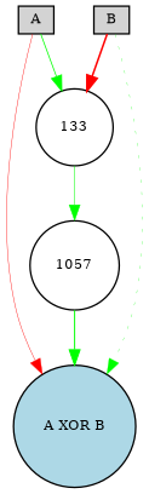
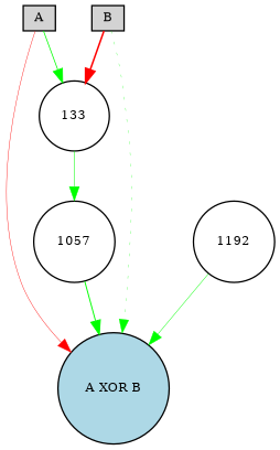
  digraph {
    node [fillcolor=white fontsize=9 shape=circle style=filled]
    edge [color=green style=solid]
    A [fillcolor=lightgray height=0.2 shape=box width=0.2]
    "A XOR B" [fillcolor=lightblue height=0.2 width=0.2]
    n3 [height=0.2 label=133 width=0.2]
    1057 [height=0.2 width=0.2]
    B [fillcolor=lightgray height=0.2 shape=box width=0.2]
+   1192 [height=0.2 width=0.2]
    A -> "A XOR B" [color=red penwidth=0.30375802590898526]
    A -> n3 [penwidth=0.5784244636356899]
    n3 -> 1057 [penwidth=0.3878539988825237]
    1057 -> "A XOR B" [penwidth=0.7423845994485193]
    B -> "A XOR B" [penwidth=0.20358648958190528 style=dotted]
    B -> n3 [color=red penwidth=1.1711278861670322]
+   1192 -> "A XOR B" [penwidth=0.34088130929584726]
  }
